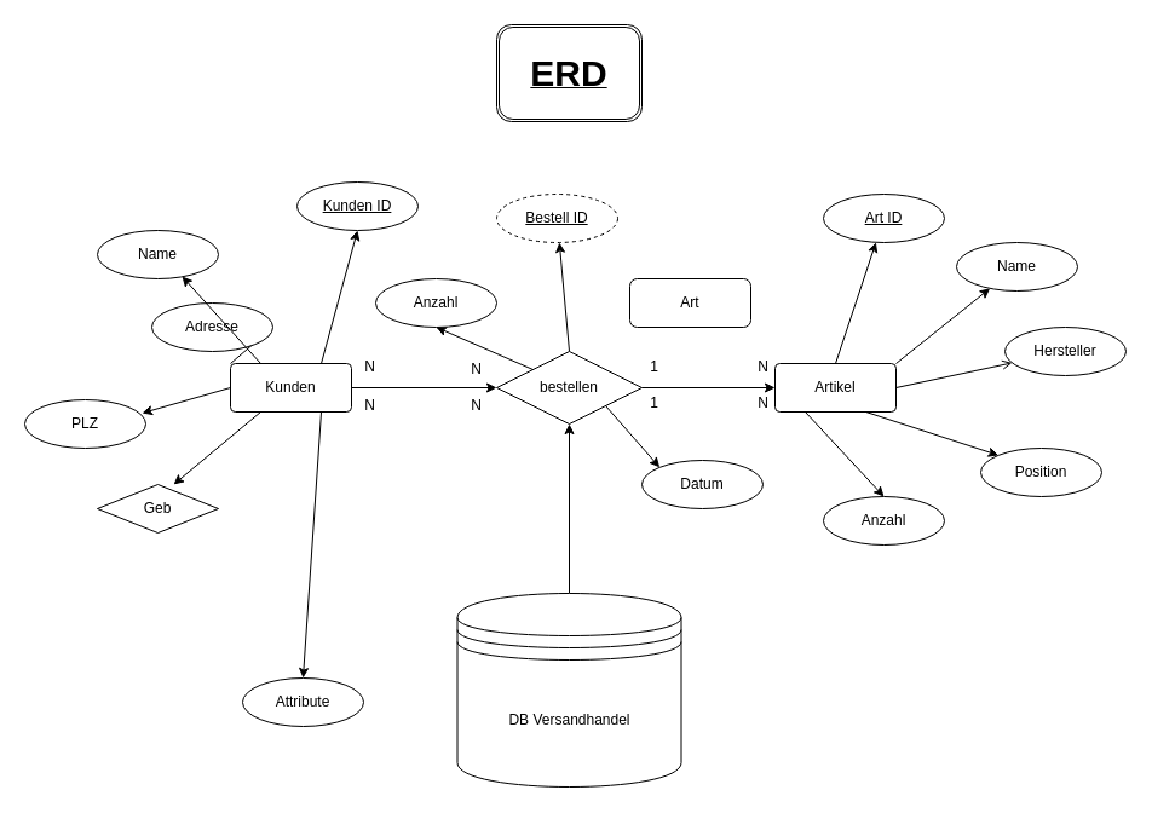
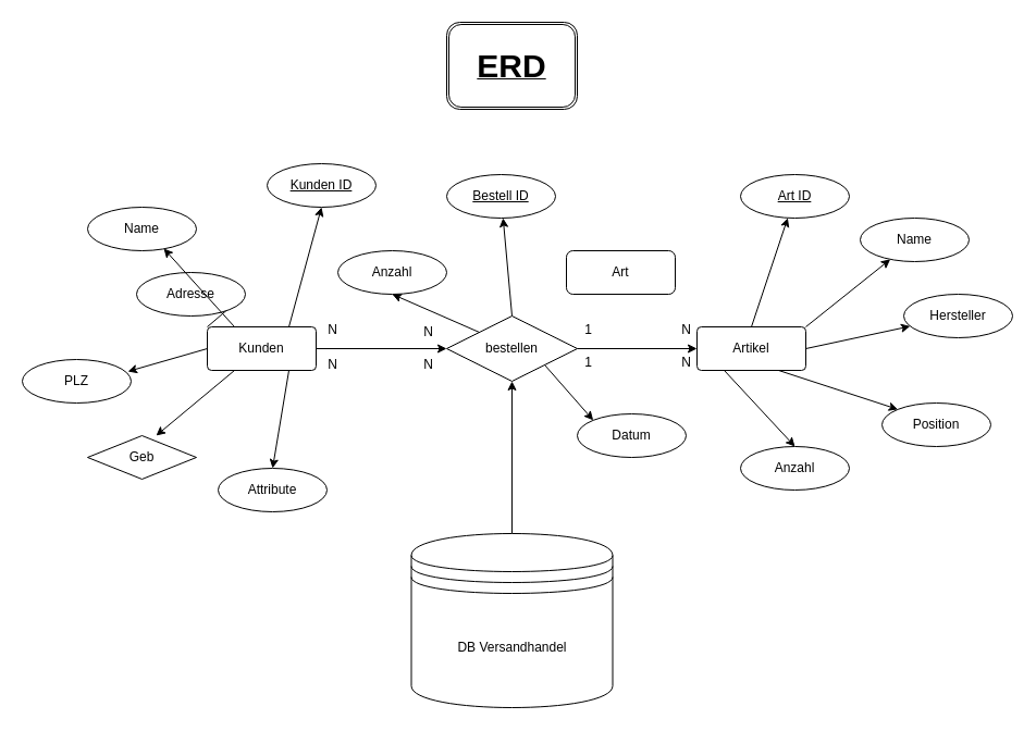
  <mxCell id="0" />
  <mxCell id="1" parent="0" />
  <mxCell id="2" value="&lt;b&gt;&lt;u&gt;&lt;font style=&quot;font-size: 30px;&quot;&gt;ERD&lt;/font&gt;&lt;/u&gt;&lt;/b&gt;" style="shape=ext;double=1;rounded=1;whiteSpace=wrap;html=1;" vertex="1" parent="1"><mxGeometry x="410" y="20" width="120" height="80" as="geometry" /></mxCell>
  <mxCell id="3" style="edgeStyle=orthogonalEdgeStyle;rounded=0;orthogonalLoop=1;jettySize=auto;html=1;exitX=0.5;exitY=0;exitDx=0;exitDy=0;entryX=0.5;entryY=1;entryDx=0;entryDy=0;" edge="1" parent="1" source="4" target="20"><mxGeometry relative="1" as="geometry" /></mxCell>
  <mxCell id="4" value="DB Versandhandel" style="shape=datastore;whiteSpace=wrap;html=1;" vertex="1" parent="1"><mxGeometry x="377.5" y="490" width="185" height="160" as="geometry" /></mxCell>
  <mxCell id="5" style="edgeStyle=orthogonalEdgeStyle;rounded=0;orthogonalLoop=1;jettySize=auto;html=1;exitX=1;exitY=0.5;exitDx=0;exitDy=0;entryX=0;entryY=0.5;entryDx=0;entryDy=0;" edge="1" parent="1" source="9" target="20"><mxGeometry relative="1" as="geometry" /></mxCell>
  <mxCell id="6" style="rounded=0;orthogonalLoop=1;jettySize=auto;html=1;exitX=0.75;exitY=0;exitDx=0;exitDy=0;entryX=0.5;entryY=1;entryDx=0;entryDy=0;" edge="1" parent="1" source="9" target="27"><mxGeometry relative="1" as="geometry" /></mxCell>
  <mxCell id="7" style="rounded=0;orthogonalLoop=1;jettySize=auto;html=1;exitX=0;exitY=0;exitDx=0;exitDy=0;entryX=1;entryY=0.5;entryDx=0;entryDy=0;" edge="1" parent="1" source="9" target="25"><mxGeometry relative="1" as="geometry" /></mxCell>
  <mxCell id="8" style="rounded=0;orthogonalLoop=1;jettySize=auto;html=1;exitX=0.75;exitY=1;exitDx=0;exitDy=0;entryX=0.5;entryY=0;entryDx=0;entryDy=0;" edge="1" parent="1" source="9" target="22"><mxGeometry relative="1" as="geometry" /></mxCell>
  <mxCell id="9" value="Kunden" style="rounded=1;arcSize=10;whiteSpace=wrap;html=1;align=center;" vertex="1" parent="1"><mxGeometry x="190" y="300" width="100" height="40" as="geometry" /></mxCell>
  <mxCell id="10" style="rounded=0;orthogonalLoop=1;jettySize=auto;html=1;exitX=0.5;exitY=0;exitDx=0;exitDy=0;" edge="1" parent="1" source="15" target="34"><mxGeometry relative="1" as="geometry" /></mxCell>
  <mxCell id="11" style="rounded=0;orthogonalLoop=1;jettySize=auto;html=1;exitX=1;exitY=0;exitDx=0;exitDy=0;" edge="1" parent="1" source="15" target="33"><mxGeometry relative="1" as="geometry" /></mxCell>
- <mxCell id="12" style="rounded=0;orthogonalLoop=1;jettySize=auto;html=1;exitX=1;exitY=0.5;exitDx=0;exitDy=0;endArrow=open;" edge="1" parent="1" source="15" target="32"><mxGeometry relative="1" as="geometry" /></mxCell>
+ <mxCell id="12" style="rounded=0;orthogonalLoop=1;jettySize=auto;html=1;exitX=1;exitY=0.5;exitDx=0;exitDy=0;" edge="1" parent="1" source="15" target="32"><mxGeometry relative="1" as="geometry" /></mxCell>
  <mxCell id="13" style="rounded=0;orthogonalLoop=1;jettySize=auto;html=1;exitX=0.75;exitY=1;exitDx=0;exitDy=0;entryX=0;entryY=0;entryDx=0;entryDy=0;" edge="1" parent="1" source="15" target="31"><mxGeometry relative="1" as="geometry" /></mxCell>
  <mxCell id="14" style="rounded=0;orthogonalLoop=1;jettySize=auto;html=1;exitX=0.25;exitY=1;exitDx=0;exitDy=0;entryX=0.5;entryY=0;entryDx=0;entryDy=0;" edge="1" parent="1" source="15" target="30"><mxGeometry relative="1" as="geometry" /></mxCell>
  <mxCell id="15" value="Artikel" style="rounded=1;arcSize=10;whiteSpace=wrap;html=1;align=center;" vertex="1" parent="1"><mxGeometry x="640" y="300" width="100" height="40" as="geometry" /></mxCell>
  <mxCell id="16" style="edgeStyle=orthogonalEdgeStyle;rounded=0;orthogonalLoop=1;jettySize=auto;html=1;exitX=1;exitY=0.5;exitDx=0;exitDy=0;entryX=0;entryY=0.5;entryDx=0;entryDy=0;" edge="1" parent="1" source="20" target="15"><mxGeometry relative="1" as="geometry" /></mxCell>
  <mxCell id="17" style="rounded=0;orthogonalLoop=1;jettySize=auto;html=1;exitX=0;exitY=0;exitDx=0;exitDy=0;entryX=0.5;entryY=1;entryDx=0;entryDy=0;" edge="1" parent="1" source="20" target="28"><mxGeometry relative="1" as="geometry" /></mxCell>
  <mxCell id="18" style="rounded=0;orthogonalLoop=1;jettySize=auto;html=1;exitX=0.5;exitY=0;exitDx=0;exitDy=0;" edge="1" parent="1" source="20" target="21"><mxGeometry relative="1" as="geometry" /></mxCell>
  <mxCell id="19" style="rounded=0;orthogonalLoop=1;jettySize=auto;html=1;exitX=1;exitY=1;exitDx=0;exitDy=0;entryX=0;entryY=0;entryDx=0;entryDy=0;" edge="1" parent="1" source="20" target="38"><mxGeometry relative="1" as="geometry" /></mxCell>
  <mxCell id="20" value="bestellen" style="shape=rhombus;perimeter=rhombusPerimeter;whiteSpace=wrap;html=1;align=center;" vertex="1" parent="1"><mxGeometry x="410" y="290" width="120" height="60" as="geometry" /></mxCell>
- <mxCell id="21" value="&lt;u&gt;Bestell ID&lt;/u&gt;" style="ellipse;whiteSpace=wrap;html=1;align=center;dashed=1;" vertex="1" parent="1"><mxGeometry x="410" y="160" width="100" height="40" as="geometry" /></mxCell>
- <mxCell id="22" value="Attribute" style="ellipse;whiteSpace=wrap;html=1;align=center;" vertex="1" parent="1"><mxGeometry x="200" y="560" width="100" height="40" as="geometry" /></mxCell>
+ <mxCell id="21" value="&lt;u&gt;Bestell ID&lt;/u&gt;" style="ellipse;whiteSpace=wrap;html=1;align=center;" vertex="1" parent="1"><mxGeometry x="410" y="160" width="100" height="40" as="geometry" /></mxCell>
+ <mxCell id="22" value="Attribute" style="ellipse;whiteSpace=wrap;html=1;align=center;" vertex="1" parent="1"><mxGeometry x="200" y="430" width="100" height="40" as="geometry" /></mxCell>
  <mxCell id="23" value="Geb" style="rhombus;whiteSpace=wrap;html=1;align=center;" vertex="1" parent="1"><mxGeometry x="80" y="400" width="100" height="40" as="geometry" /></mxCell>
  <mxCell id="24" value="PLZ" style="ellipse;whiteSpace=wrap;html=1;align=center;" vertex="1" parent="1"><mxGeometry x="20" y="330" width="100" height="40" as="geometry" /></mxCell>
  <mxCell id="25" value="Adresse" style="ellipse;whiteSpace=wrap;html=1;align=center;" vertex="1" parent="1"><mxGeometry x="125" y="250" width="100" height="40" as="geometry" /></mxCell>
  <mxCell id="26" value="Name" style="ellipse;whiteSpace=wrap;html=1;align=center;" vertex="1" parent="1"><mxGeometry x="80" y="190" width="100" height="40" as="geometry" /></mxCell>
  <mxCell id="27" value="&lt;u&gt;Kunden ID&lt;/u&gt;" style="ellipse;whiteSpace=wrap;html=1;align=center;" vertex="1" parent="1"><mxGeometry x="245" y="150" width="100" height="40" as="geometry" /></mxCell>
  <mxCell id="28" value="Anzahl" style="ellipse;whiteSpace=wrap;html=1;align=center;" vertex="1" parent="1"><mxGeometry x="310" y="230" width="100" height="40" as="geometry" /></mxCell>
  <mxCell id="29" value="Art" style="whiteSpace=wrap;html=1;align=center;rounded=1;" vertex="1" parent="1"><mxGeometry x="520" y="230" width="100" height="40" as="geometry" /></mxCell>
  <mxCell id="30" value="Anzahl" style="ellipse;whiteSpace=wrap;html=1;align=center;" vertex="1" parent="1"><mxGeometry x="680" y="410" width="100" height="40" as="geometry" /></mxCell>
  <mxCell id="31" value="Position" style="ellipse;whiteSpace=wrap;html=1;align=center;" vertex="1" parent="1"><mxGeometry x="810" y="370" width="100" height="40" as="geometry" /></mxCell>
  <mxCell id="32" value="Hersteller" style="ellipse;whiteSpace=wrap;html=1;align=center;" vertex="1" parent="1"><mxGeometry x="830" y="270" width="100" height="40" as="geometry" /></mxCell>
  <mxCell id="33" value="Name" style="ellipse;whiteSpace=wrap;html=1;align=center;" vertex="1" parent="1"><mxGeometry x="790" y="200" width="100" height="40" as="geometry" /></mxCell>
  <mxCell id="34" value="Art ID" style="ellipse;whiteSpace=wrap;html=1;align=center;fontStyle=4" vertex="1" parent="1"><mxGeometry x="680" y="160" width="100" height="40" as="geometry" /></mxCell>
  <mxCell id="35" style="rounded=0;orthogonalLoop=1;jettySize=auto;html=1;exitX=0.25;exitY=0;exitDx=0;exitDy=0;entryX=0.7;entryY=0.95;entryDx=0;entryDy=0;entryPerimeter=0;" edge="1" parent="1" source="9" target="26"><mxGeometry relative="1" as="geometry" /></mxCell>
  <mxCell id="36" style="rounded=0;orthogonalLoop=1;jettySize=auto;html=1;exitX=0;exitY=0.5;exitDx=0;exitDy=0;entryX=0.97;entryY=0.275;entryDx=0;entryDy=0;entryPerimeter=0;" edge="1" parent="1" source="9" target="24"><mxGeometry relative="1" as="geometry" /></mxCell>
  <mxCell id="37" style="rounded=0;orthogonalLoop=1;jettySize=auto;html=1;exitX=0.25;exitY=1;exitDx=0;exitDy=0;entryX=0.63;entryY=0;entryDx=0;entryDy=0;entryPerimeter=0;" edge="1" parent="1" source="9" target="23"><mxGeometry relative="1" as="geometry" /></mxCell>
  <mxCell id="38" value="Datum" style="ellipse;whiteSpace=wrap;html=1;align=center;" vertex="1" parent="1"><mxGeometry x="530" y="380" width="100" height="40" as="geometry" /></mxCell>
  <mxCell id="39" value="1" style="text;html=1;align=center;verticalAlign=middle;resizable=0;points=[];autosize=1;strokeColor=none;fillColor=none;" vertex="1" parent="1"><mxGeometry x="525" y="288" width="30" height="30" as="geometry" /></mxCell>
  <mxCell id="40" value="N" style="text;html=1;align=center;verticalAlign=middle;resizable=0;points=[];autosize=1;strokeColor=none;fillColor=none;" vertex="1" parent="1"><mxGeometry x="615" y="288" width="30" height="30" as="geometry" /></mxCell>
  <mxCell id="41" value="N" style="text;html=1;align=center;verticalAlign=middle;resizable=0;points=[];autosize=1;strokeColor=none;fillColor=none;" vertex="1" parent="1"><mxGeometry x="615" y="318" width="30" height="30" as="geometry" /></mxCell>
  <mxCell id="42" value="1" style="text;html=1;align=center;verticalAlign=middle;resizable=0;points=[];autosize=1;strokeColor=none;fillColor=none;" vertex="1" parent="1"><mxGeometry x="525" y="318" width="30" height="30" as="geometry" /></mxCell>
  <mxCell id="43" value="N" style="text;html=1;align=center;verticalAlign=middle;resizable=0;points=[];autosize=1;strokeColor=none;fillColor=none;" vertex="1" parent="1"><mxGeometry x="290" y="288" width="30" height="30" as="geometry" /></mxCell>
  <mxCell id="44" value="N" style="text;html=1;align=center;verticalAlign=middle;resizable=0;points=[];autosize=1;strokeColor=none;fillColor=none;" vertex="1" parent="1"><mxGeometry x="377.5" y="290" width="30" height="30" as="geometry" /></mxCell>
  <mxCell id="45" value="N" style="text;html=1;align=center;verticalAlign=middle;resizable=0;points=[];autosize=1;strokeColor=none;fillColor=none;" vertex="1" parent="1"><mxGeometry x="377.5" y="320" width="30" height="30" as="geometry" /></mxCell>
  <mxCell id="46" value="N" style="text;html=1;align=center;verticalAlign=middle;resizable=0;points=[];autosize=1;strokeColor=none;fillColor=none;" vertex="1" parent="1"><mxGeometry x="290" y="320" width="30" height="30" as="geometry" /></mxCell>
